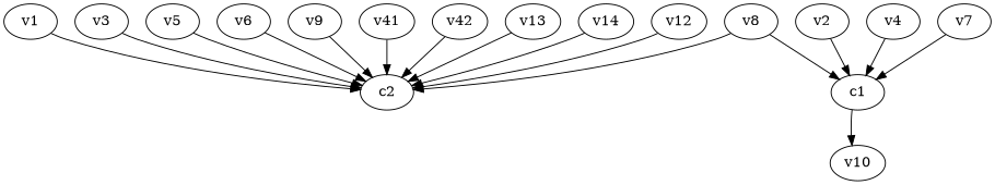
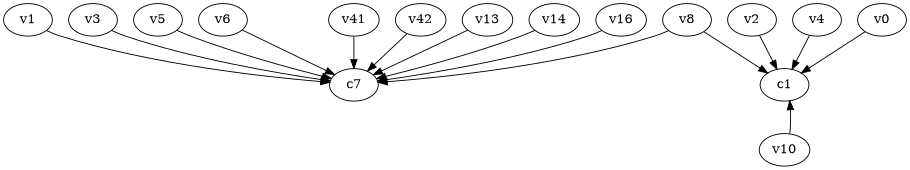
  strict digraph {
    edge [weight=1]
    v1
-   c2
+   c2 [label=c7]
    v2
    c1
    v3
    v4
    v5
    v6
-   v7
+   v7 [label=v0]
    v8
-   v9
    v10
    n13 [label=v41]
    n14 [label=v42]
    v13
    v14
-   v16 [label=v12]
+   v16
    v1 -> c2
    v2 -> c1
    v3 -> c2
    v4 -> c1
    v5 -> c2
    v6 -> c2
    v7 -> c1
    v8 -> c2
    v8 -> c1
-   v9 -> c2
-   c1 -> v10
+   v10 -> c1
    n13 -> c2
    n14 -> c2
    v13 -> c2
    v14 -> c2
    v16 -> c2
  }
